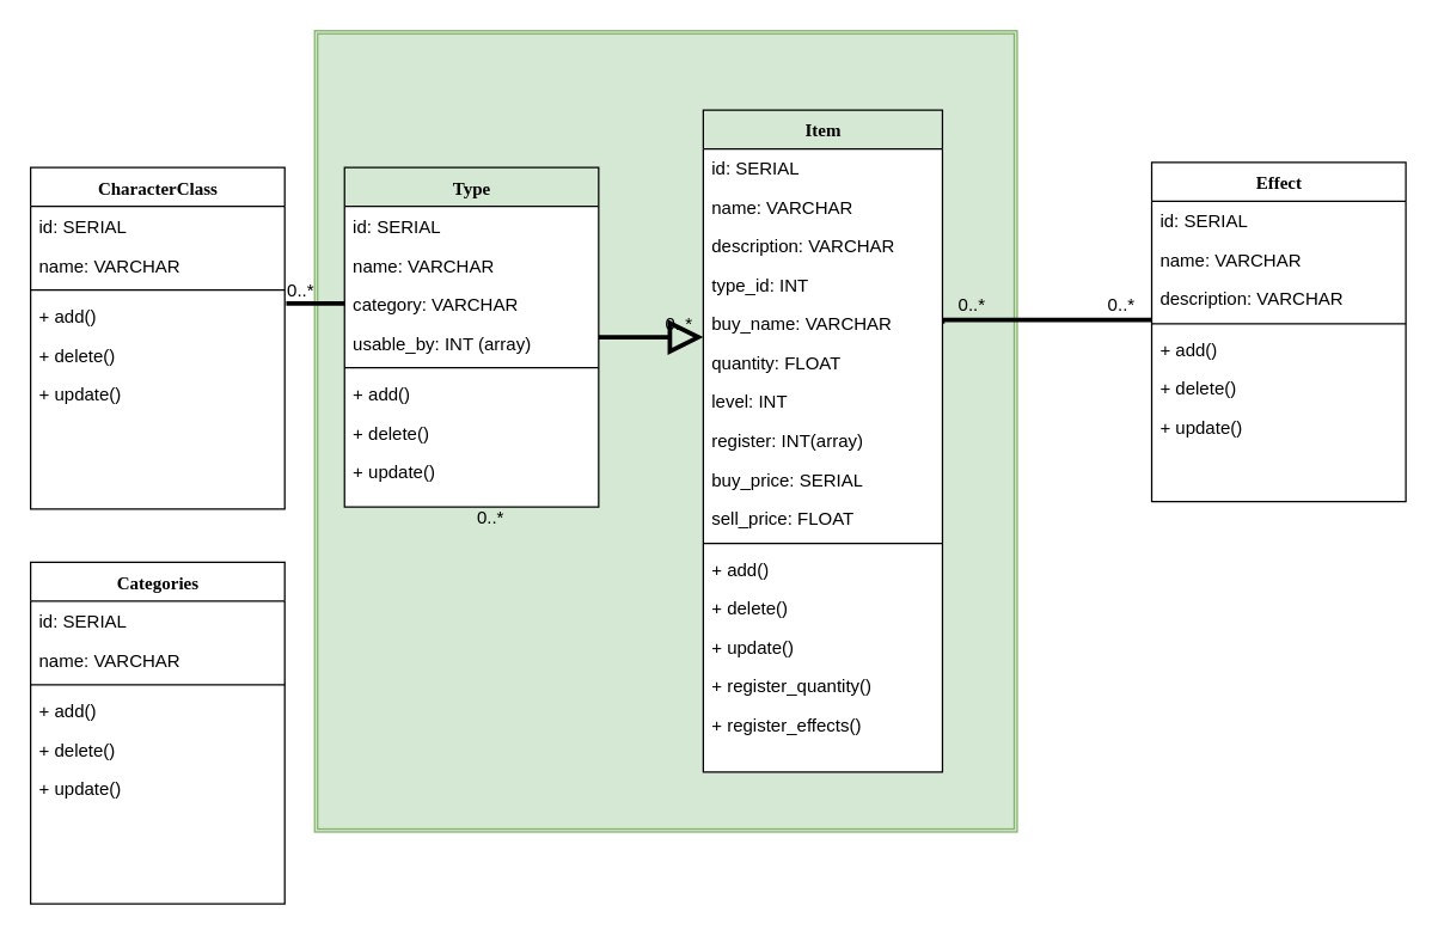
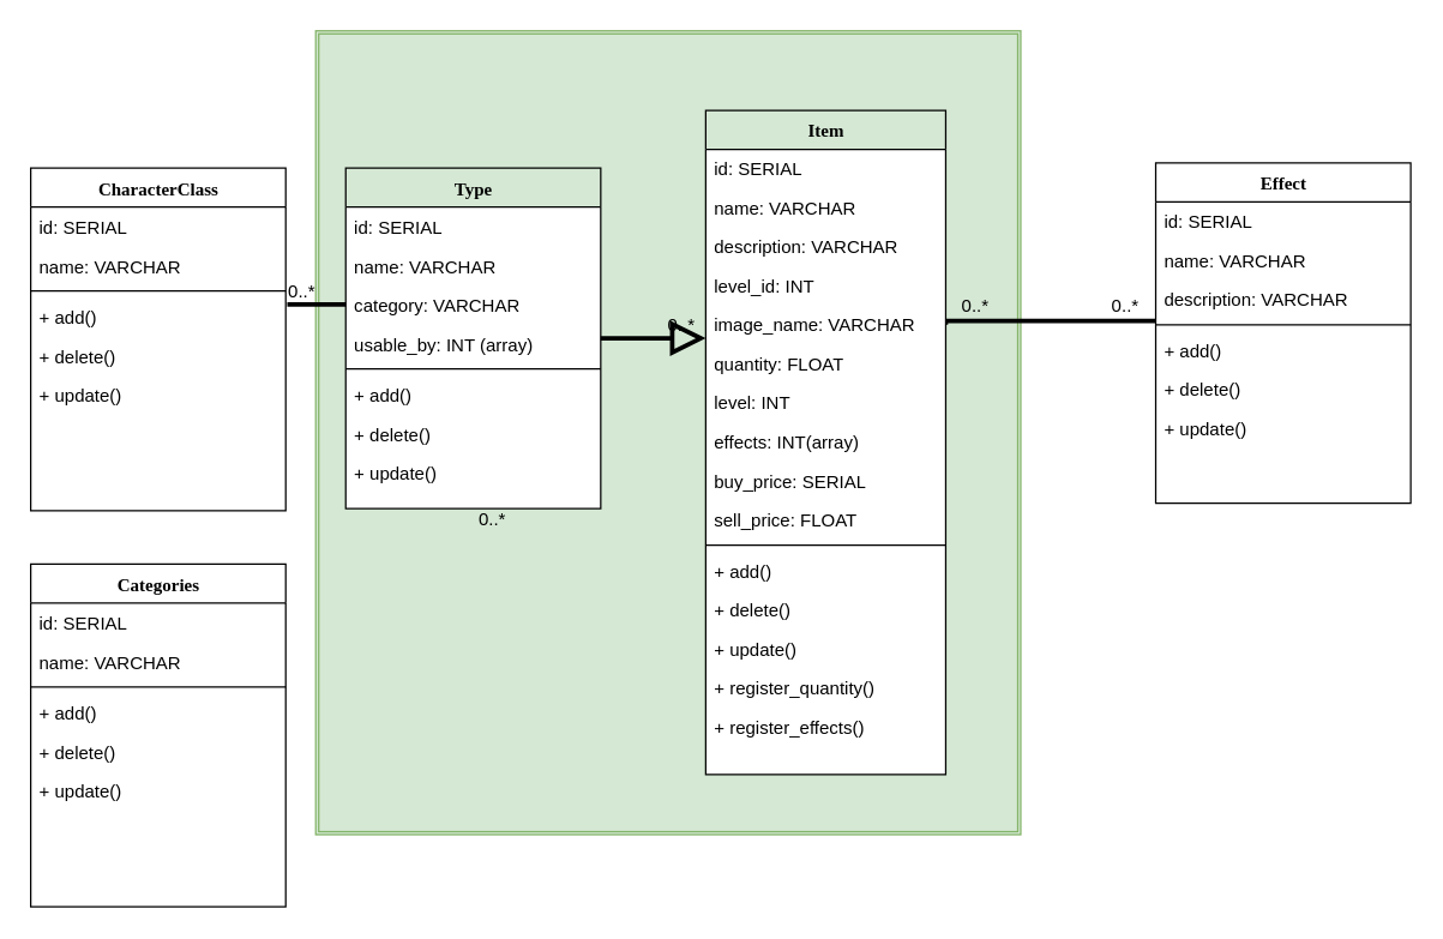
  <mxCell id="0" />
  <mxCell id="1" parent="0" />
  <mxCell id="2" value="" style="shape=ext;double=1;rounded=0;whiteSpace=wrap;html=1;fillColor=#d5e8d4;strokeColor=#82b366;" parent="1" vertex="1"><mxGeometry x="210" y="20" width="470" height="536" as="geometry" /></mxCell>
  <mxCell id="3" value="Type" style="swimlane;html=1;fontStyle=1;align=center;verticalAlign=top;childLayout=stackLayout;horizontal=1;startSize=26;horizontalStack=0;resizeParent=1;resizeLast=0;collapsible=1;marginBottom=0;swimlaneFillColor=#ffffff;rounded=0;shadow=0;comic=0;labelBackgroundColor=none;strokeColor=#000000;strokeWidth=1;fillColor=none;fontFamily=Verdana;fontSize=12;fontColor=#000000;" parent="1" vertex="1"><mxGeometry x="230" y="111.5" width="170" height="227" as="geometry" /></mxCell>
  <mxCell id="4" value="id: SERIAL" style="text;html=1;strokeColor=none;fillColor=none;align=left;verticalAlign=top;spacingLeft=4;spacingRight=4;whiteSpace=wrap;overflow=hidden;rotatable=0;points=[[0,0.5],[1,0.5]];portConstraint=eastwest;" parent="3" vertex="1"><mxGeometry y="26" width="170" height="26" as="geometry" /></mxCell>
  <mxCell id="5" value="name: VARCHAR" style="text;html=1;strokeColor=none;fillColor=none;align=left;verticalAlign=top;spacingLeft=4;spacingRight=4;whiteSpace=wrap;overflow=hidden;rotatable=0;points=[[0,0.5],[1,0.5]];portConstraint=eastwest;" parent="3" vertex="1"><mxGeometry y="52" width="170" height="26" as="geometry" /></mxCell>
  <mxCell id="6" value="category: VARCHAR" style="text;html=1;strokeColor=none;fillColor=none;align=left;verticalAlign=top;spacingLeft=4;spacingRight=4;whiteSpace=wrap;overflow=hidden;rotatable=0;points=[[0,0.5],[1,0.5]];portConstraint=eastwest;" parent="3" vertex="1"><mxGeometry y="78" width="170" height="26" as="geometry" /></mxCell>
  <mxCell id="7" value="usable_by: INT (array)" style="text;html=1;strokeColor=none;fillColor=none;align=left;verticalAlign=top;spacingLeft=4;spacingRight=4;whiteSpace=wrap;overflow=hidden;rotatable=0;points=[[0,0.5],[1,0.5]];portConstraint=eastwest;" parent="3" vertex="1"><mxGeometry y="104" width="170" height="26" as="geometry" /></mxCell>
  <mxCell id="8" value="" style="line;html=1;strokeWidth=1;fillColor=none;align=left;verticalAlign=middle;spacingTop=-1;spacingLeft=3;spacingRight=3;rotatable=0;labelPosition=right;points=[];portConstraint=eastwest;" parent="3" vertex="1"><mxGeometry y="130" width="170" height="8" as="geometry" /></mxCell>
  <mxCell id="9" value="+ add()" style="text;html=1;strokeColor=none;fillColor=none;align=left;verticalAlign=top;spacingLeft=4;spacingRight=4;whiteSpace=wrap;overflow=hidden;rotatable=0;points=[[0,0.5],[1,0.5]];portConstraint=eastwest;" parent="3" vertex="1"><mxGeometry y="138" width="170" height="26" as="geometry" /></mxCell>
  <mxCell id="10" value="+ delete()" style="text;html=1;strokeColor=none;fillColor=none;align=left;verticalAlign=top;spacingLeft=4;spacingRight=4;whiteSpace=wrap;overflow=hidden;rotatable=0;points=[[0,0.5],[1,0.5]];portConstraint=eastwest;" parent="3" vertex="1"><mxGeometry y="164" width="170" height="26" as="geometry" /></mxCell>
  <mxCell id="11" value="+ update()" style="text;html=1;strokeColor=none;fillColor=none;align=left;verticalAlign=top;spacingLeft=4;spacingRight=4;whiteSpace=wrap;overflow=hidden;rotatable=0;points=[[0,0.5],[1,0.5]];portConstraint=eastwest;" parent="3" vertex="1"><mxGeometry y="190" width="170" height="26" as="geometry" /></mxCell>
  <mxCell id="12" value="" style="edgeStyle=orthogonalEdgeStyle;rounded=0;orthogonalLoop=1;jettySize=auto;html=1;startArrow=none;startFill=0;endArrow=none;endFill=0;entryX=0;entryY=0.188;entryDx=0;entryDy=0;entryPerimeter=0;strokeWidth=3;exitX=1;exitY=0.5;exitDx=0;exitDy=0;" parent="1" source="18" target="36" edge="1"><mxGeometry relative="1" as="geometry"><mxPoint x="730" y="213.5" as="targetPoint" /><Array as="points"><mxPoint x="630" y="213.5" /></Array></mxGeometry></mxCell>
  <mxCell id="13" value="Item" style="swimlane;html=1;fontStyle=1;align=center;verticalAlign=top;childLayout=stackLayout;horizontal=1;startSize=26;horizontalStack=0;resizeParent=1;resizeLast=0;collapsible=1;marginBottom=0;swimlaneFillColor=#ffffff;rounded=0;shadow=0;comic=0;labelBackgroundColor=none;strokeColor=#000000;strokeWidth=1;fillColor=none;fontFamily=Verdana;fontSize=12;fontColor=#000000;" parent="1" vertex="1"><mxGeometry x="470" y="73" width="160" height="443" as="geometry"><mxRectangle x="430" y="48" width="60" height="26" as="alternateBounds" /></mxGeometry></mxCell>
  <mxCell id="14" value="id: SERIAL" style="text;html=1;strokeColor=none;fillColor=none;align=left;verticalAlign=top;spacingLeft=4;spacingRight=4;whiteSpace=wrap;overflow=hidden;rotatable=0;points=[[0,0.5],[1,0.5]];portConstraint=eastwest;" parent="13" vertex="1"><mxGeometry y="26" width="160" height="26" as="geometry" /></mxCell>
  <mxCell id="15" value="name: VARCHAR" style="text;html=1;strokeColor=none;fillColor=none;align=left;verticalAlign=top;spacingLeft=4;spacingRight=4;whiteSpace=wrap;overflow=hidden;rotatable=0;points=[[0,0.5],[1,0.5]];portConstraint=eastwest;" parent="13" vertex="1"><mxGeometry y="52" width="160" height="26" as="geometry" /></mxCell>
  <mxCell id="16" value="description: VARCHAR" style="text;html=1;strokeColor=none;fillColor=none;align=left;verticalAlign=top;spacingLeft=4;spacingRight=4;whiteSpace=wrap;overflow=hidden;rotatable=0;points=[[0,0.5],[1,0.5]];portConstraint=eastwest;" parent="13" vertex="1"><mxGeometry y="78" width="160" height="26" as="geometry" /></mxCell>
- <mxCell id="17" value="type_id: INT" style="text;html=1;strokeColor=none;fillColor=none;align=left;verticalAlign=top;spacingLeft=4;spacingRight=4;whiteSpace=wrap;overflow=hidden;rotatable=0;points=[[0,0.5],[1,0.5]];portConstraint=eastwest;" parent="13" vertex="1"><mxGeometry y="104" width="160" height="26" as="geometry" /></mxCell>
- <mxCell id="18" value="buy_name: VARCHAR" style="text;html=1;strokeColor=none;fillColor=none;align=left;verticalAlign=top;spacingLeft=4;spacingRight=4;whiteSpace=wrap;overflow=hidden;rotatable=0;points=[[0,0.5],[1,0.5]];portConstraint=eastwest;" parent="13" vertex="1"><mxGeometry y="130" width="160" height="26" as="geometry" /></mxCell>
+ <mxCell id="17" value="level_id: INT" style="text;html=1;strokeColor=none;fillColor=none;align=left;verticalAlign=top;spacingLeft=4;spacingRight=4;whiteSpace=wrap;overflow=hidden;rotatable=0;points=[[0,0.5],[1,0.5]];portConstraint=eastwest;" parent="13" vertex="1"><mxGeometry y="104" width="160" height="26" as="geometry" /></mxCell>
+ <mxCell id="18" value="image_name: VARCHAR" style="text;html=1;strokeColor=none;fillColor=none;align=left;verticalAlign=top;spacingLeft=4;spacingRight=4;whiteSpace=wrap;overflow=hidden;rotatable=0;points=[[0,0.5],[1,0.5]];portConstraint=eastwest;" parent="13" vertex="1"><mxGeometry y="130" width="160" height="26" as="geometry" /></mxCell>
  <mxCell id="19" value="quantity: FLOAT" style="text;html=1;strokeColor=none;fillColor=none;align=left;verticalAlign=top;spacingLeft=4;spacingRight=4;whiteSpace=wrap;overflow=hidden;rotatable=0;points=[[0,0.5],[1,0.5]];portConstraint=eastwest;" parent="13" vertex="1"><mxGeometry y="156" width="160" height="26" as="geometry" /></mxCell>
  <mxCell id="20" value="level: INT" style="text;html=1;strokeColor=none;fillColor=none;align=left;verticalAlign=top;spacingLeft=4;spacingRight=4;whiteSpace=wrap;overflow=hidden;rotatable=0;points=[[0,0.5],[1,0.5]];portConstraint=eastwest;" parent="13" vertex="1"><mxGeometry y="182" width="160" height="26" as="geometry" /></mxCell>
- <mxCell id="21" value="register: INT(array)" style="text;html=1;strokeColor=none;fillColor=none;align=left;verticalAlign=top;spacingLeft=4;spacingRight=4;whiteSpace=wrap;overflow=hidden;rotatable=0;points=[[0,0.5],[1,0.5]];portConstraint=eastwest;" parent="13" vertex="1"><mxGeometry y="208" width="160" height="26" as="geometry" /></mxCell>
+ <mxCell id="21" value="effects: INT(array)" style="text;html=1;strokeColor=none;fillColor=none;align=left;verticalAlign=top;spacingLeft=4;spacingRight=4;whiteSpace=wrap;overflow=hidden;rotatable=0;points=[[0,0.5],[1,0.5]];portConstraint=eastwest;" parent="13" vertex="1"><mxGeometry y="208" width="160" height="26" as="geometry" /></mxCell>
  <mxCell id="22" value="buy_price: SERIAL" style="text;html=1;strokeColor=none;fillColor=none;align=left;verticalAlign=top;spacingLeft=4;spacingRight=4;whiteSpace=wrap;overflow=hidden;rotatable=0;points=[[0,0.5],[1,0.5]];portConstraint=eastwest;" parent="13" vertex="1"><mxGeometry y="234" width="160" height="26" as="geometry" /></mxCell>
  <mxCell id="23" value="sell_price: FLOAT" style="text;html=1;strokeColor=none;fillColor=none;align=left;verticalAlign=top;spacingLeft=4;spacingRight=4;whiteSpace=wrap;overflow=hidden;rotatable=0;points=[[0,0.5],[1,0.5]];portConstraint=eastwest;" parent="13" vertex="1"><mxGeometry y="260" width="160" height="26" as="geometry" /></mxCell>
  <mxCell id="24" value="" style="line;html=1;strokeWidth=1;fillColor=none;align=left;verticalAlign=middle;spacingTop=-1;spacingLeft=3;spacingRight=3;rotatable=0;labelPosition=right;points=[];portConstraint=eastwest;" parent="13" vertex="1"><mxGeometry y="286" width="160" height="8" as="geometry" /></mxCell>
  <mxCell id="25" value="+ add()" style="text;html=1;strokeColor=none;fillColor=none;align=left;verticalAlign=top;spacingLeft=4;spacingRight=4;whiteSpace=wrap;overflow=hidden;rotatable=0;points=[[0,0.5],[1,0.5]];portConstraint=eastwest;" parent="13" vertex="1"><mxGeometry y="294" width="160" height="26" as="geometry" /></mxCell>
  <mxCell id="26" value="+ delete()" style="text;html=1;strokeColor=none;fillColor=none;align=left;verticalAlign=top;spacingLeft=4;spacingRight=4;whiteSpace=wrap;overflow=hidden;rotatable=0;points=[[0,0.5],[1,0.5]];portConstraint=eastwest;" parent="13" vertex="1"><mxGeometry y="320" width="160" height="26" as="geometry" /></mxCell>
  <mxCell id="27" value="+ update()" style="text;html=1;strokeColor=none;fillColor=none;align=left;verticalAlign=top;spacingLeft=4;spacingRight=4;whiteSpace=wrap;overflow=hidden;rotatable=0;points=[[0,0.5],[1,0.5]];portConstraint=eastwest;" parent="13" vertex="1"><mxGeometry y="346" width="160" height="26" as="geometry" /></mxCell>
  <mxCell id="28" value="+ register_quantity()" style="text;html=1;strokeColor=none;fillColor=none;align=left;verticalAlign=top;spacingLeft=4;spacingRight=4;whiteSpace=wrap;overflow=hidden;rotatable=0;points=[[0,0.5],[1,0.5]];portConstraint=eastwest;" parent="13" vertex="1"><mxGeometry y="372" width="160" height="26" as="geometry" /></mxCell>
  <mxCell id="29" value="+ register_effects()" style="text;html=1;strokeColor=none;fillColor=none;align=left;verticalAlign=top;spacingLeft=4;spacingRight=4;whiteSpace=wrap;overflow=hidden;rotatable=0;points=[[0,0.5],[1,0.5]];portConstraint=eastwest;" parent="13" vertex="1"><mxGeometry y="398" width="160" height="26" as="geometry" /></mxCell>
  <mxCell id="30" style="edgeStyle=elbowEdgeStyle;html=1;labelBackgroundColor=none;startFill=0;startSize=8;endArrow=block;endFill=0;endSize=16;fontFamily=Verdana;fontSize=12;elbow=vertical;startArrow=none;strokeWidth=3;" parent="1" source="3" target="13" edge="1"><mxGeometry relative="1" as="geometry"><mxPoint x="290" y="284.382" as="sourcePoint" /></mxGeometry></mxCell>
  <mxCell id="31" value="0..*" style="text;html=1;strokeColor=none;fillColor=none;align=center;verticalAlign=middle;whiteSpace=wrap;rounded=0;" parent="1" vertex="1"><mxGeometry x="434" y="207" width="40" height="20" as="geometry" /></mxCell>
  <mxCell id="32" value="Effect" style="swimlane;html=1;fontStyle=1;align=center;verticalAlign=top;childLayout=stackLayout;horizontal=1;startSize=26;horizontalStack=0;resizeParent=1;resizeLast=0;collapsible=1;marginBottom=0;swimlaneFillColor=#ffffff;rounded=0;shadow=0;comic=0;labelBackgroundColor=none;strokeColor=#000000;strokeWidth=1;fillColor=none;fontFamily=Verdana;fontSize=12;fontColor=#000000;" parent="1" vertex="1"><mxGeometry x="770" y="108" width="170" height="227" as="geometry"><mxRectangle x="760" y="108.5" width="70" height="26" as="alternateBounds" /></mxGeometry></mxCell>
  <mxCell id="33" value="id: SERIAL" style="text;html=1;strokeColor=none;fillColor=none;align=left;verticalAlign=top;spacingLeft=4;spacingRight=4;whiteSpace=wrap;overflow=hidden;rotatable=0;points=[[0,0.5],[1,0.5]];portConstraint=eastwest;" parent="32" vertex="1"><mxGeometry y="26" width="170" height="26" as="geometry" /></mxCell>
  <mxCell id="34" value="name: VARCHAR" style="text;html=1;strokeColor=none;fillColor=none;align=left;verticalAlign=top;spacingLeft=4;spacingRight=4;whiteSpace=wrap;overflow=hidden;rotatable=0;points=[[0,0.5],[1,0.5]];portConstraint=eastwest;" parent="32" vertex="1"><mxGeometry y="52" width="170" height="26" as="geometry" /></mxCell>
  <mxCell id="35" value="description: VARCHAR" style="text;html=1;strokeColor=none;fillColor=none;align=left;verticalAlign=top;spacingLeft=4;spacingRight=4;whiteSpace=wrap;overflow=hidden;rotatable=0;points=[[0,0.5],[1,0.5]];portConstraint=eastwest;" parent="32" vertex="1"><mxGeometry y="78" width="170" height="26" as="geometry" /></mxCell>
  <mxCell id="36" value="" style="line;html=1;strokeWidth=1;fillColor=none;align=left;verticalAlign=middle;spacingTop=-1;spacingLeft=3;spacingRight=3;rotatable=0;labelPosition=right;points=[];portConstraint=eastwest;" parent="32" vertex="1"><mxGeometry y="104" width="170" height="8" as="geometry" /></mxCell>
  <mxCell id="37" value="+ add()" style="text;html=1;strokeColor=none;fillColor=none;align=left;verticalAlign=top;spacingLeft=4;spacingRight=4;whiteSpace=wrap;overflow=hidden;rotatable=0;points=[[0,0.5],[1,0.5]];portConstraint=eastwest;" parent="32" vertex="1"><mxGeometry y="112" width="170" height="26" as="geometry" /></mxCell>
  <mxCell id="38" value="+ delete()" style="text;html=1;strokeColor=none;fillColor=none;align=left;verticalAlign=top;spacingLeft=4;spacingRight=4;whiteSpace=wrap;overflow=hidden;rotatable=0;points=[[0,0.5],[1,0.5]];portConstraint=eastwest;" parent="32" vertex="1"><mxGeometry y="138" width="170" height="26" as="geometry" /></mxCell>
  <mxCell id="39" value="+ update()" style="text;html=1;strokeColor=none;fillColor=none;align=left;verticalAlign=top;spacingLeft=4;spacingRight=4;whiteSpace=wrap;overflow=hidden;rotatable=0;points=[[0,0.5],[1,0.5]];portConstraint=eastwest;" parent="32" vertex="1"><mxGeometry y="164" width="170" height="26" as="geometry" /></mxCell>
  <mxCell id="40" value="0..*" style="text;html=1;strokeColor=none;fillColor=none;align=center;verticalAlign=middle;whiteSpace=wrap;rounded=0;" parent="1" vertex="1"><mxGeometry x="730" y="193.5" width="40" height="20" as="geometry" /></mxCell>
  <mxCell id="41" value="0..*" style="text;html=1;strokeColor=none;fillColor=none;align=center;verticalAlign=middle;whiteSpace=wrap;rounded=0;" parent="1" vertex="1"><mxGeometry x="630" y="193.5" width="40" height="20" as="geometry" /></mxCell>
  <mxCell id="42" value="CharacterClass" style="swimlane;html=1;fontStyle=1;align=center;verticalAlign=top;childLayout=stackLayout;horizontal=1;startSize=26;horizontalStack=0;resizeParent=1;resizeLast=0;collapsible=1;marginBottom=0;swimlaneFillColor=#ffffff;rounded=0;shadow=0;comic=0;labelBackgroundColor=none;strokeColor=#000000;strokeWidth=1;fillColor=none;fontFamily=Verdana;fontSize=12;fontColor=#000000;" parent="1" vertex="1"><mxGeometry x="20" y="111.5" width="170" height="228.5" as="geometry" /></mxCell>
  <mxCell id="43" value="id: SERIAL" style="text;html=1;strokeColor=none;fillColor=none;align=left;verticalAlign=top;spacingLeft=4;spacingRight=4;whiteSpace=wrap;overflow=hidden;rotatable=0;points=[[0,0.5],[1,0.5]];portConstraint=eastwest;" parent="42" vertex="1"><mxGeometry y="26" width="170" height="26" as="geometry" /></mxCell>
  <mxCell id="44" value="name: VARCHAR" style="text;html=1;strokeColor=none;fillColor=none;align=left;verticalAlign=top;spacingLeft=4;spacingRight=4;whiteSpace=wrap;overflow=hidden;rotatable=0;points=[[0,0.5],[1,0.5]];portConstraint=eastwest;" parent="42" vertex="1"><mxGeometry y="52" width="170" height="26" as="geometry" /></mxCell>
  <mxCell id="45" value="" style="line;html=1;strokeWidth=1;fillColor=none;align=left;verticalAlign=middle;spacingTop=-1;spacingLeft=3;spacingRight=3;rotatable=0;labelPosition=right;points=[];portConstraint=eastwest;" parent="42" vertex="1"><mxGeometry y="78" width="170" height="8" as="geometry" /></mxCell>
  <mxCell id="46" value="+ add()" style="text;html=1;strokeColor=none;fillColor=none;align=left;verticalAlign=top;spacingLeft=4;spacingRight=4;whiteSpace=wrap;overflow=hidden;rotatable=0;points=[[0,0.5],[1,0.5]];portConstraint=eastwest;" parent="42" vertex="1"><mxGeometry y="86" width="170" height="26" as="geometry" /></mxCell>
  <mxCell id="47" value="+ delete()" style="text;html=1;strokeColor=none;fillColor=none;align=left;verticalAlign=top;spacingLeft=4;spacingRight=4;whiteSpace=wrap;overflow=hidden;rotatable=0;points=[[0,0.5],[1,0.5]];portConstraint=eastwest;" parent="42" vertex="1"><mxGeometry y="112" width="170" height="26" as="geometry" /></mxCell>
  <mxCell id="48" value="+ update()" style="text;html=1;strokeColor=none;fillColor=none;align=left;verticalAlign=top;spacingLeft=4;spacingRight=4;whiteSpace=wrap;overflow=hidden;rotatable=0;points=[[0,0.5],[1,0.5]];portConstraint=eastwest;" parent="42" vertex="1"><mxGeometry y="138" width="170" height="26" as="geometry" /></mxCell>
  <mxCell id="49" value="" style="rounded=0;orthogonalLoop=1;jettySize=auto;html=1;startArrow=none;startFill=0;endArrow=none;endFill=0;entryX=0;entryY=0.5;entryDx=0;entryDy=0;strokeWidth=3;exitX=1.006;exitY=0.192;exitDx=0;exitDy=0;exitPerimeter=0;" parent="1" source="46" target="6" edge="1"><mxGeometry relative="1" as="geometry"><mxPoint x="299.929" y="519.5" as="targetPoint" /><mxPoint x="190.429" y="202.071" as="sourcePoint" /></mxGeometry></mxCell>
  <mxCell id="50" value="Categories" style="swimlane;html=1;fontStyle=1;align=center;verticalAlign=top;childLayout=stackLayout;horizontal=1;startSize=26;horizontalStack=0;resizeParent=1;resizeLast=0;collapsible=1;marginBottom=0;swimlaneFillColor=#ffffff;rounded=0;shadow=0;comic=0;labelBackgroundColor=none;strokeColor=#000000;strokeWidth=1;fillColor=none;fontFamily=Verdana;fontSize=12;fontColor=#000000;" parent="1" vertex="1"><mxGeometry x="20" y="375.5" width="170" height="228.5" as="geometry" /></mxCell>
  <mxCell id="51" value="id: SERIAL" style="text;html=1;strokeColor=none;fillColor=none;align=left;verticalAlign=top;spacingLeft=4;spacingRight=4;whiteSpace=wrap;overflow=hidden;rotatable=0;points=[[0,0.5],[1,0.5]];portConstraint=eastwest;" parent="50" vertex="1"><mxGeometry y="26" width="170" height="26" as="geometry" /></mxCell>
  <mxCell id="52" value="name: VARCHAR" style="text;html=1;strokeColor=none;fillColor=none;align=left;verticalAlign=top;spacingLeft=4;spacingRight=4;whiteSpace=wrap;overflow=hidden;rotatable=0;points=[[0,0.5],[1,0.5]];portConstraint=eastwest;" parent="50" vertex="1"><mxGeometry y="52" width="170" height="26" as="geometry" /></mxCell>
  <mxCell id="53" value="" style="line;html=1;strokeWidth=1;fillColor=none;align=left;verticalAlign=middle;spacingTop=-1;spacingLeft=3;spacingRight=3;rotatable=0;labelPosition=right;points=[];portConstraint=eastwest;" parent="50" vertex="1"><mxGeometry y="78" width="170" height="8" as="geometry" /></mxCell>
  <mxCell id="54" value="+ add()" style="text;html=1;strokeColor=none;fillColor=none;align=left;verticalAlign=top;spacingLeft=4;spacingRight=4;whiteSpace=wrap;overflow=hidden;rotatable=0;points=[[0,0.5],[1,0.5]];portConstraint=eastwest;" parent="50" vertex="1"><mxGeometry y="86" width="170" height="26" as="geometry" /></mxCell>
  <mxCell id="55" value="+ delete()" style="text;html=1;strokeColor=none;fillColor=none;align=left;verticalAlign=top;spacingLeft=4;spacingRight=4;whiteSpace=wrap;overflow=hidden;rotatable=0;points=[[0,0.5],[1,0.5]];portConstraint=eastwest;" parent="50" vertex="1"><mxGeometry y="112" width="170" height="26" as="geometry" /></mxCell>
  <mxCell id="56" value="+ update()" style="text;html=1;strokeColor=none;fillColor=none;align=left;verticalAlign=top;spacingLeft=4;spacingRight=4;whiteSpace=wrap;overflow=hidden;rotatable=0;points=[[0,0.5],[1,0.5]];portConstraint=eastwest;" parent="50" vertex="1"><mxGeometry y="138" width="170" height="26" as="geometry" /></mxCell>
  <mxCell id="57" value="0..*" style="text;html=1;strokeColor=none;fillColor=none;align=center;verticalAlign=middle;whiteSpace=wrap;rounded=0;" parent="1" vertex="1"><mxGeometry x="181" y="183.5" width="40" height="20" as="geometry" /></mxCell>
  <mxCell id="58" value="0..*" style="text;html=1;strokeColor=none;fillColor=none;align=center;verticalAlign=middle;whiteSpace=wrap;rounded=0;" parent="1" vertex="1"><mxGeometry x="308" y="336" width="40" height="20" as="geometry" /></mxCell>
